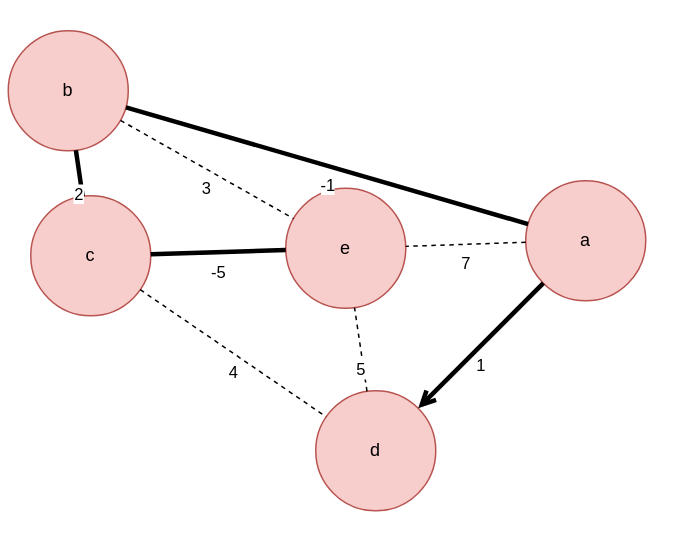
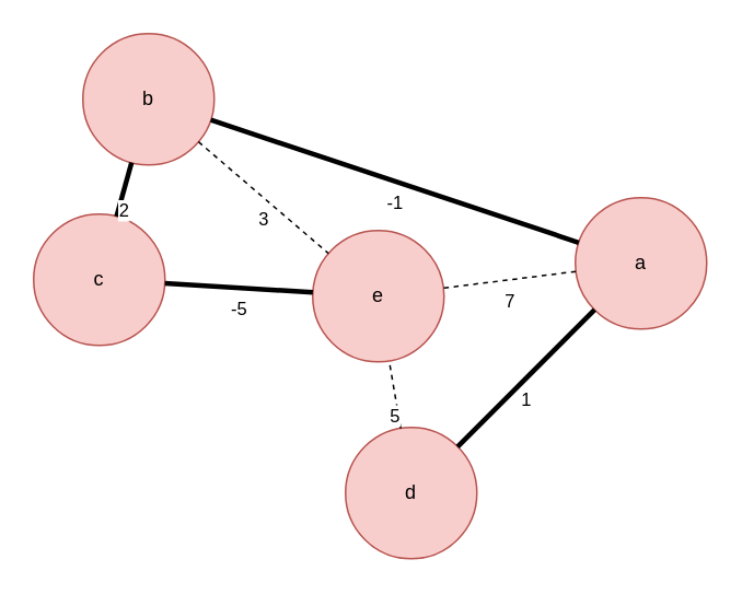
  <mxCell id="0" />
  <mxCell id="1" parent="0" />
- <mxCell id="2" value="b" style="ellipse;whiteSpace=wrap;html=1;aspect=fixed;fillColor=#f8cecc;strokeColor=#b85450;" parent="1" vertex="1"><mxGeometry x="5" y="20" width="80" height="80" as="geometry" /></mxCell>
+ <mxCell id="2" value="b" style="ellipse;whiteSpace=wrap;html=1;aspect=fixed;fillColor=#f8cecc;strokeColor=#b85450;" parent="1" vertex="1"><mxGeometry x="50" y="20" width="80" height="80" as="geometry" /></mxCell>
  <mxCell id="3" value="c" style="ellipse;whiteSpace=wrap;html=1;aspect=fixed;fillColor=#f8cecc;strokeColor=#b85450;" parent="1" vertex="1"><mxGeometry x="20" y="130" width="80" height="80" as="geometry" /></mxCell>
  <mxCell id="4" value="d" style="ellipse;whiteSpace=wrap;html=1;aspect=fixed;fillColor=#f8cecc;strokeColor=#b85450;" parent="1" vertex="1"><mxGeometry x="210" y="260" width="80" height="80" as="geometry" /></mxCell>
  <mxCell id="5" value="a" style="ellipse;whiteSpace=wrap;html=1;aspect=fixed;shadow=0;fillColor=#f8cecc;strokeColor=#b85450;" parent="1" vertex="1"><mxGeometry x="350" y="120" width="80" height="80" as="geometry" /></mxCell>
- <mxCell id="6" value="e" style="ellipse;whiteSpace=wrap;html=1;aspect=fixed;fillColor=#f8cecc;strokeColor=#b85450;" parent="1" vertex="1"><mxGeometry x="190" y="125" width="80" height="80" as="geometry" /></mxCell>
+ <mxCell id="6" value="e" style="ellipse;whiteSpace=wrap;html=1;aspect=fixed;fillColor=#f8cecc;strokeColor=#b85450;" parent="1" vertex="1"><mxGeometry x="190" y="140" width="80" height="80" as="geometry" /></mxCell>
  <mxCell id="7" value="-5" style="endArrow=none;html=1;rounded=0;verticalAlign=top;strokeWidth=3;" parent="1" source="3" target="6" edge="1"><mxGeometry relative="1" as="geometry"><mxPoint x="220" y="240" as="sourcePoint" /><mxPoint x="380" y="240" as="targetPoint" /></mxGeometry></mxCell>
  <mxCell id="8" value="7" style="endArrow=none;html=1;rounded=0;verticalAlign=top;dashed=1;" parent="1" source="5" target="6" edge="1"><mxGeometry relative="1" as="geometry"><mxPoint x="106.254" y="253.1" as="sourcePoint" /><mxPoint x="203.807" y="207.032" as="targetPoint" /></mxGeometry></mxCell>
  <mxCell id="9" value="2" style="endArrow=none;html=1;rounded=0;verticalAlign=top;strokeWidth=3;" parent="1" source="2" target="3" edge="1"><mxGeometry relative="1" as="geometry"><mxPoint x="116.254" y="263.1" as="sourcePoint" /><mxPoint x="213.807" y="217.032" as="targetPoint" /></mxGeometry></mxCell>
  <mxCell id="10" value="5" style="endArrow=none;html=1;rounded=0;verticalAlign=top;dashed=1;" parent="1" source="4" target="6" edge="1"><mxGeometry relative="1" as="geometry"><mxPoint x="126.254" y="273.1" as="sourcePoint" /><mxPoint x="223.807" y="227.032" as="targetPoint" /></mxGeometry></mxCell>
  <mxCell id="11" value="-1" style="endArrow=none;html=1;rounded=0;verticalAlign=top;fontStyle=0;strokeWidth=3;" parent="1" source="2" target="5" edge="1"><mxGeometry relative="1" as="geometry"><mxPoint x="220" y="240" as="sourcePoint" /><mxPoint x="380" y="240" as="targetPoint" /></mxGeometry></mxCell>
  <mxCell id="12" value="3" style="endArrow=none;html=1;rounded=0;verticalAlign=top;dashed=1;" parent="1" source="2" target="6" edge="1"><mxGeometry relative="1" as="geometry"><mxPoint x="220" y="240" as="sourcePoint" /><mxPoint x="380" y="240" as="targetPoint" /></mxGeometry></mxCell>
- <mxCell id="13" value="4" style="endArrow=none;html=1;rounded=0;verticalAlign=top;dashed=1;" parent="1" source="3" target="4" edge="1"><mxGeometry relative="1" as="geometry"><mxPoint x="220" y="240" as="sourcePoint" /><mxPoint x="380" y="240" as="targetPoint" /></mxGeometry></mxCell>
- <mxCell id="14" value="1" style="endArrow=open;html=1;rounded=0;verticalAlign=top;strokeWidth=3;" parent="1" source="5" target="4" edge="1"><mxGeometry relative="1" as="geometry"><mxPoint x="220" y="240" as="sourcePoint" /><mxPoint x="380" y="240" as="targetPoint" /></mxGeometry></mxCell>
+ <mxCell id="14" value="1" style="endArrow=none;html=1;rounded=0;verticalAlign=top;strokeWidth=3;" parent="1" source="5" target="4" edge="1"><mxGeometry relative="1" as="geometry"><mxPoint x="220" y="240" as="sourcePoint" /><mxPoint x="380" y="240" as="targetPoint" /></mxGeometry></mxCell>
